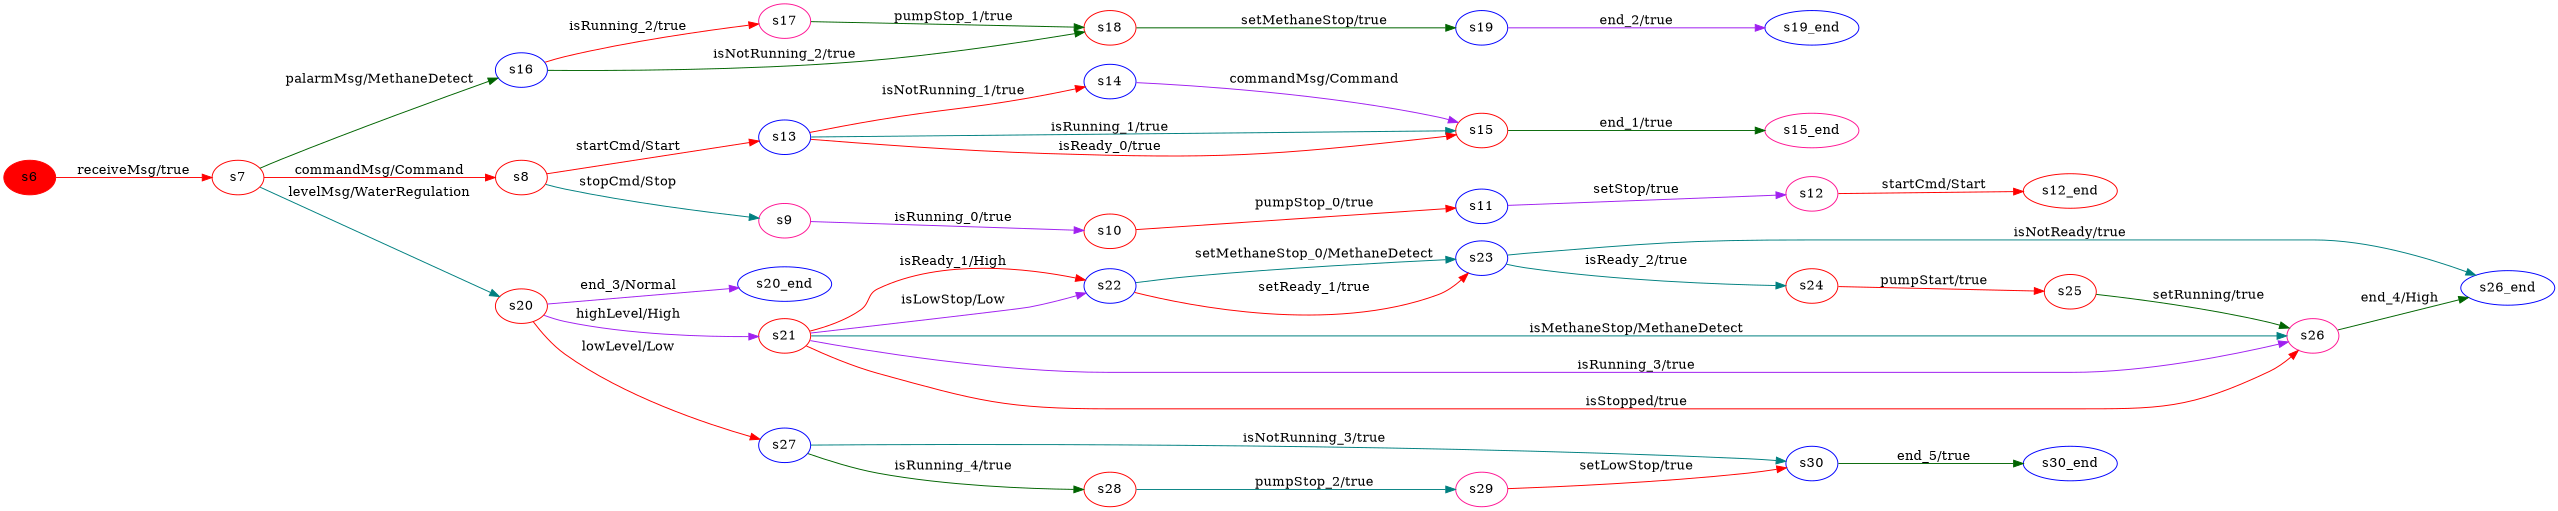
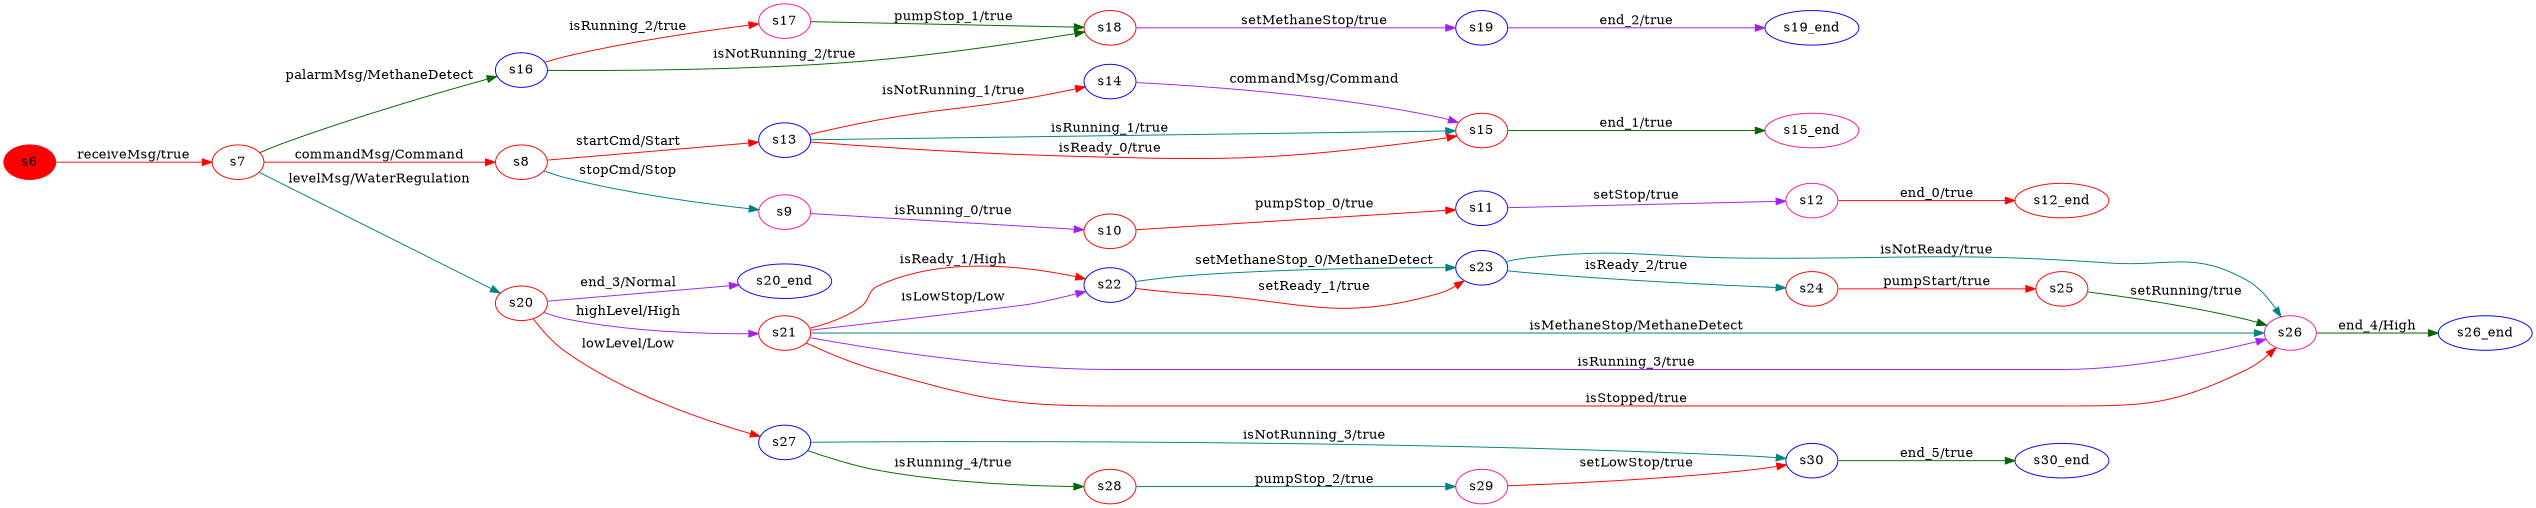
  digraph {
    rankdir=LR
    node [color=blue]
    edge [color=red]
    n1 [color=red label=s6 style=filled]
    n2 [color=red label=s7]
    n3 [label=s16]
    n4 [color=red label=s8]
    n5 [color=red label=s20]
    n6 [color=red label=s12_end]
    n7 [label=s30]
    n8 [label=s30_end]
    n9 [label=s11]
    n10 [color=deeppink label=s12]
    n11 [color=deeppink label=s15_end]
    n12 [color=red label=s10]
    n13 [label=s13]
    n14 [label=s14]
    n15 [color=red label=s15]
    n16 [color=deeppink label=s17]
    n17 [color=red label=s18]
    n18 [label=s19]
    n19 [label=s19_end]
    n20 [label=s20_end]
    n21 [color=deeppink label=s9]
    n22 [color=red label=s21]
    n23 [label=s27]
    n24 [label=s22]
    n25 [color=deeppink label=s26]
    n26 [color=red label=s28]
    n27 [label=s23]
    n28 [label=s26_end]
    n29 [color=deeppink label=s29]
    n30 [color=red label=s24]
    n31 [color=red label=s25]
    n1 -> n2 [label=" receiveMsg/true "]
    n2 -> n3 [color=darkgreen label=" palarmMsg/MethaneDetect "]
    n2 -> n4 [label=" commandMsg/Command "]
    n2 -> n5 [color=teal label=" levelMsg/WaterRegulation "]
    n3 -> n16 [label=" isRunning_2/true "]
    n3 -> n17 [color=darkgreen label=" isNotRunning_2/true "]
    n4 -> n13 [label=" startCmd/Start "]
    n4 -> n21 [color=teal label=" stopCmd/Stop "]
    n5 -> n20 [color=purple label=" end_3/Normal "]
    n5 -> n22 [color=purple label=" highLevel/High "]
    n5 -> n23 [label=" lowLevel/Low "]
    n7 -> n8 [color=darkgreen label=" end_5/true "]
    n9 -> n10 [color=purple label=" setStop/true "]
-   n10 -> n6 [label=" startCmd/Start "]
+   n10 -> n6 [label=" end_0/true "]
    n12 -> n9 [label=" pumpStop_0/true "]
    n13 -> n14 [label=" isNotRunning_1/true "]
    n13 -> n15 [color=teal label=" isRunning_1/true "]
    n13 -> n15 [label=" isReady_0/true "]
    n14 -> n15 [color=purple label=" commandMsg/Command "]
    n15 -> n11 [color=darkgreen label=" end_1/true "]
    n16 -> n17 [color=darkgreen label=" pumpStop_1/true "]
-   n17 -> n18 [color=darkgreen label=" setMethaneStop/true "]
+   n17 -> n18 [color=purple label=" setMethaneStop/true "]
    n18 -> n19 [color=purple label=" end_2/true "]
    n21 -> n12 [color=purple label=" isRunning_0/true "]
    n22 -> n24 [label=" isReady_1/High "]
    n22 -> n24 [color=purple label=" isLowStop/Low "]
    n22 -> n25 [color=teal label=" isMethaneStop/MethaneDetect "]
    n22 -> n25 [color=purple label=" isRunning_3/true "]
    n22 -> n25 [label=" isStopped/true "]
    n23 -> n7 [color=teal label=" isNotRunning_3/true "]
    n23 -> n26 [color=darkgreen label=" isRunning_4/true "]
    n24 -> n27 [color=teal label=" setMethaneStop_0/MethaneDetect "]
    n24 -> n27 [label=" setReady_1/true "]
    n25 -> n28 [color=darkgreen label=" end_4/High "]
    n26 -> n29 [color=teal label=" pumpStop_2/true "]
-   n27 -> n28 [color=teal label=" isNotReady/true "]
+   n27 -> n25 [color=teal label=" isNotReady/true "]
    n27 -> n30 [color=teal label=" isReady_2/true "]
    n29 -> n7 [label=" setLowStop/true "]
    n30 -> n31 [label=" pumpStart/true "]
    n31 -> n25 [color=darkgreen label=" setRunning/true "]
  }
